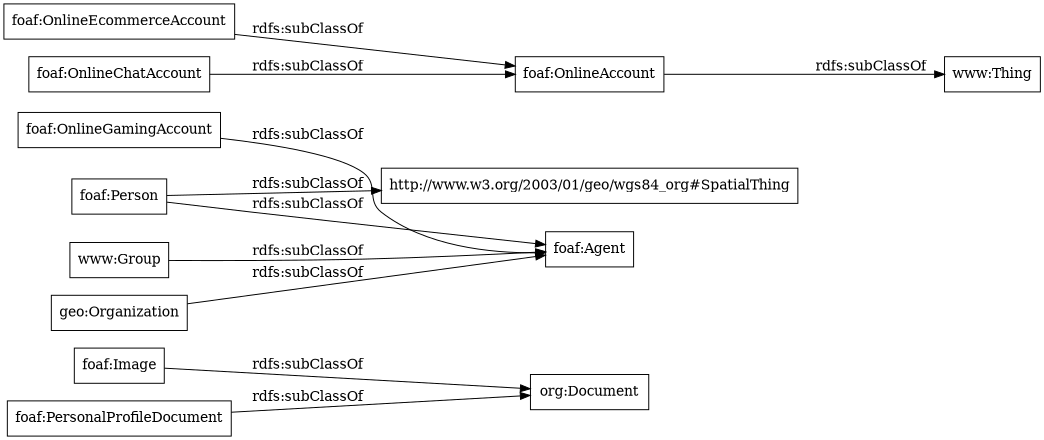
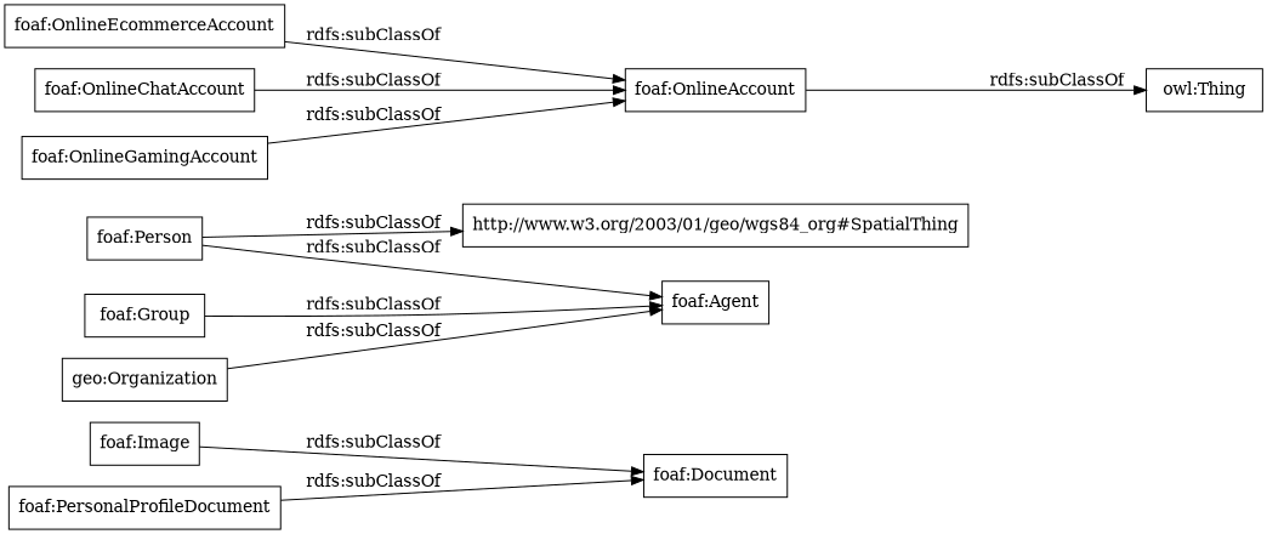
  digraph {
    rankdir=LR
    node [color=black shape=rectangle]
    "foaf:Image"
-   "foaf:Document" [label="org:Document"]
+   "foaf:Document"
    "foaf:OnlineAccount"
-   "owl:Thing" [label="www:Thing"]
+   "owl:Thing"
    "foaf:Person"
    "foaf:Agent"
    n7 [label="http://www.w3.org/2003/01/geo/wgs84_org#SpatialThing"]
    "foaf:OnlineChatAccount"
    "foaf:PersonalProfileDocument"
    "foaf:OnlineGamingAccount"
    n11 [label="geo:Organization"]
-   "foaf:Group" [label="www:Group"]
+   "foaf:Group"
    "foaf:OnlineEcommerceAccount"
    "foaf:Image" -> "foaf:Document" [label="rdfs:subClassOf"]
    "foaf:OnlineAccount" -> "owl:Thing" [label="rdfs:subClassOf"]
    "foaf:Person" -> "foaf:Agent" [label="rdfs:subClassOf"]
    "foaf:Person" -> n7 [label="rdfs:subClassOf"]
    "foaf:OnlineChatAccount" -> "foaf:OnlineAccount" [label="rdfs:subClassOf"]
    "foaf:PersonalProfileDocument" -> "foaf:Document" [label="rdfs:subClassOf"]
-   "foaf:OnlineGamingAccount" -> "foaf:Agent" [label="rdfs:subClassOf"]
+   "foaf:OnlineGamingAccount" -> "foaf:OnlineAccount" [label="rdfs:subClassOf"]
    n11 -> "foaf:Agent" [label="rdfs:subClassOf"]
    "foaf:Group" -> "foaf:Agent" [label="rdfs:subClassOf"]
    "foaf:OnlineEcommerceAccount" -> "foaf:OnlineAccount" [label="rdfs:subClassOf"]
  }
